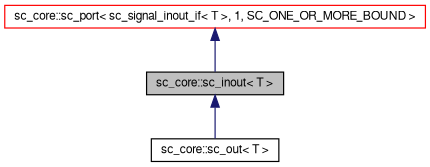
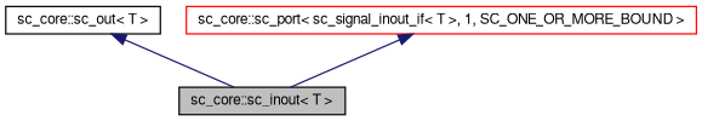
  digraph {
    node [color=black fillcolor=white fontname=FreeSans fontsize=10 shape=record style=filled]
    edge [color=midnightblue dir=back fontname=FreeSans fontsize=10 labelfontname=FreeSans labelfontsize=10 style=solid]
    n1 [fillcolor=grey75 fontcolor=black height=0.2 label="sc_core::sc_inout\< T \>" width=0.4]
    n2 [height=0.2 label="sc_core::sc_out\< T \>" width=0.4]
    n3 [color=red height=0.2 label="sc_core::sc_port\< sc_signal_inout_if\< T \>, 1, SC_ONE_OR_MORE_BOUND \>" width=0.4]
-   n1 -> n2
+   n2 -> n1
    n3 -> n1
  }
